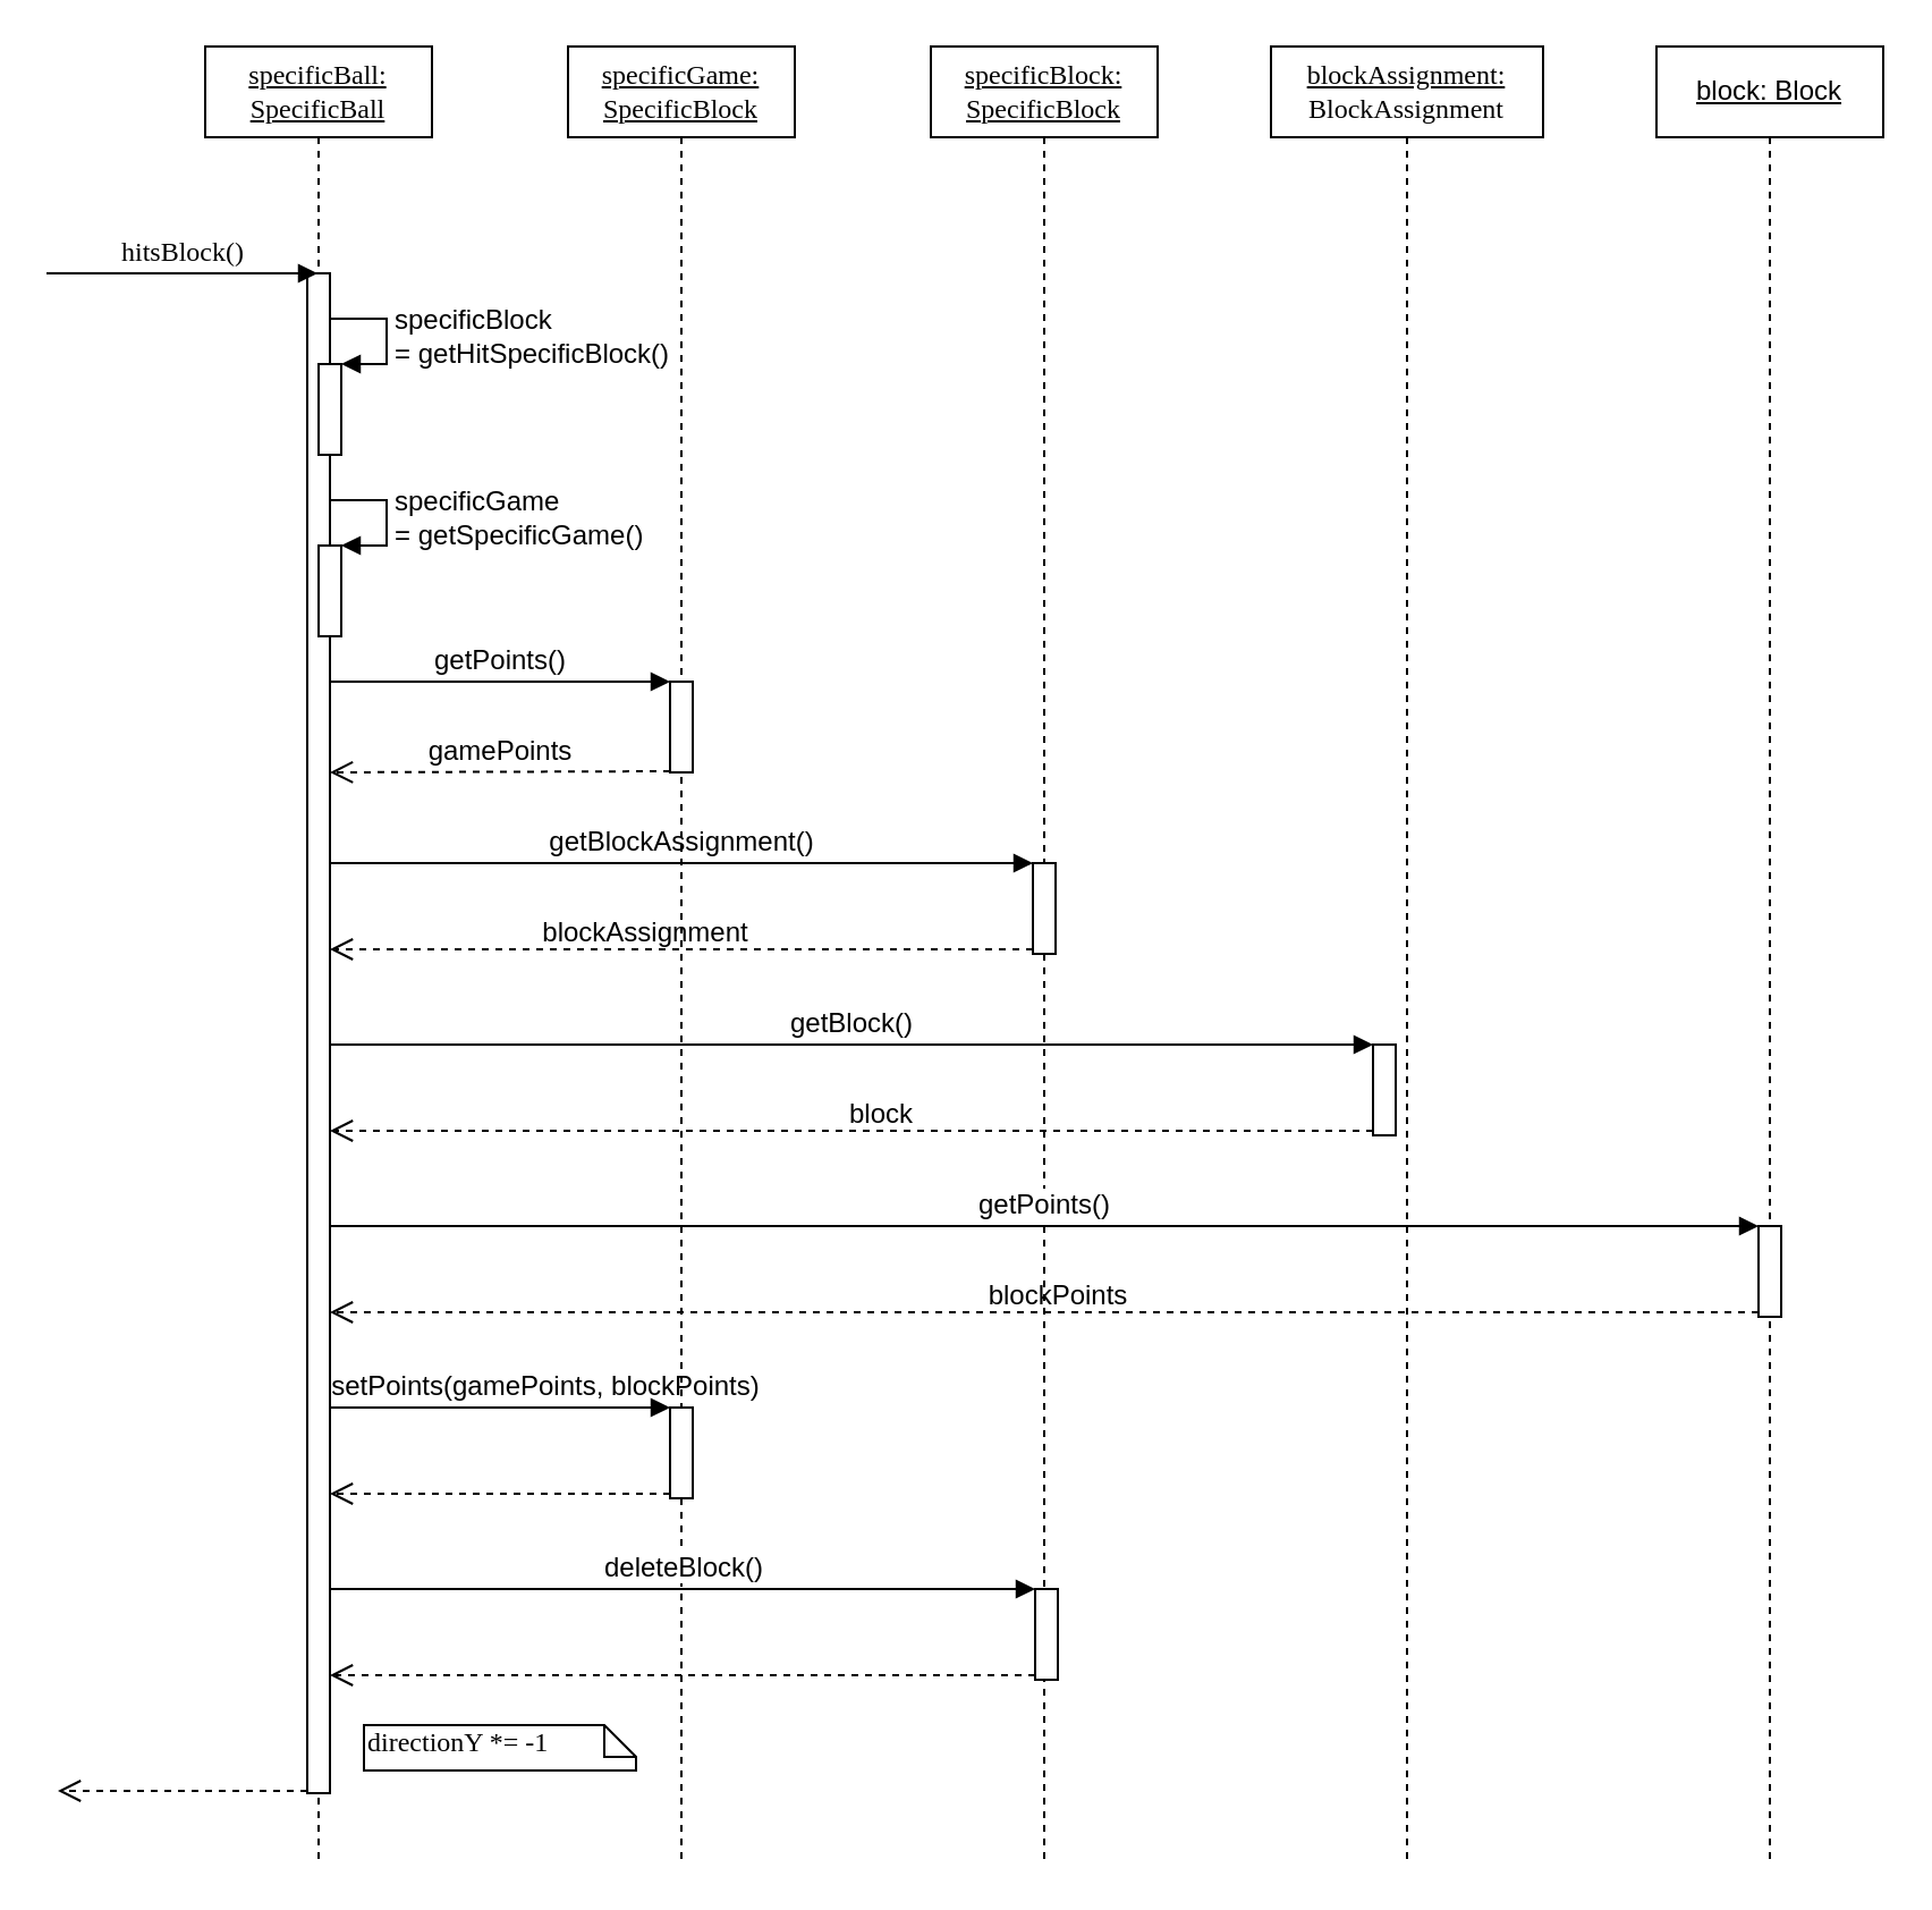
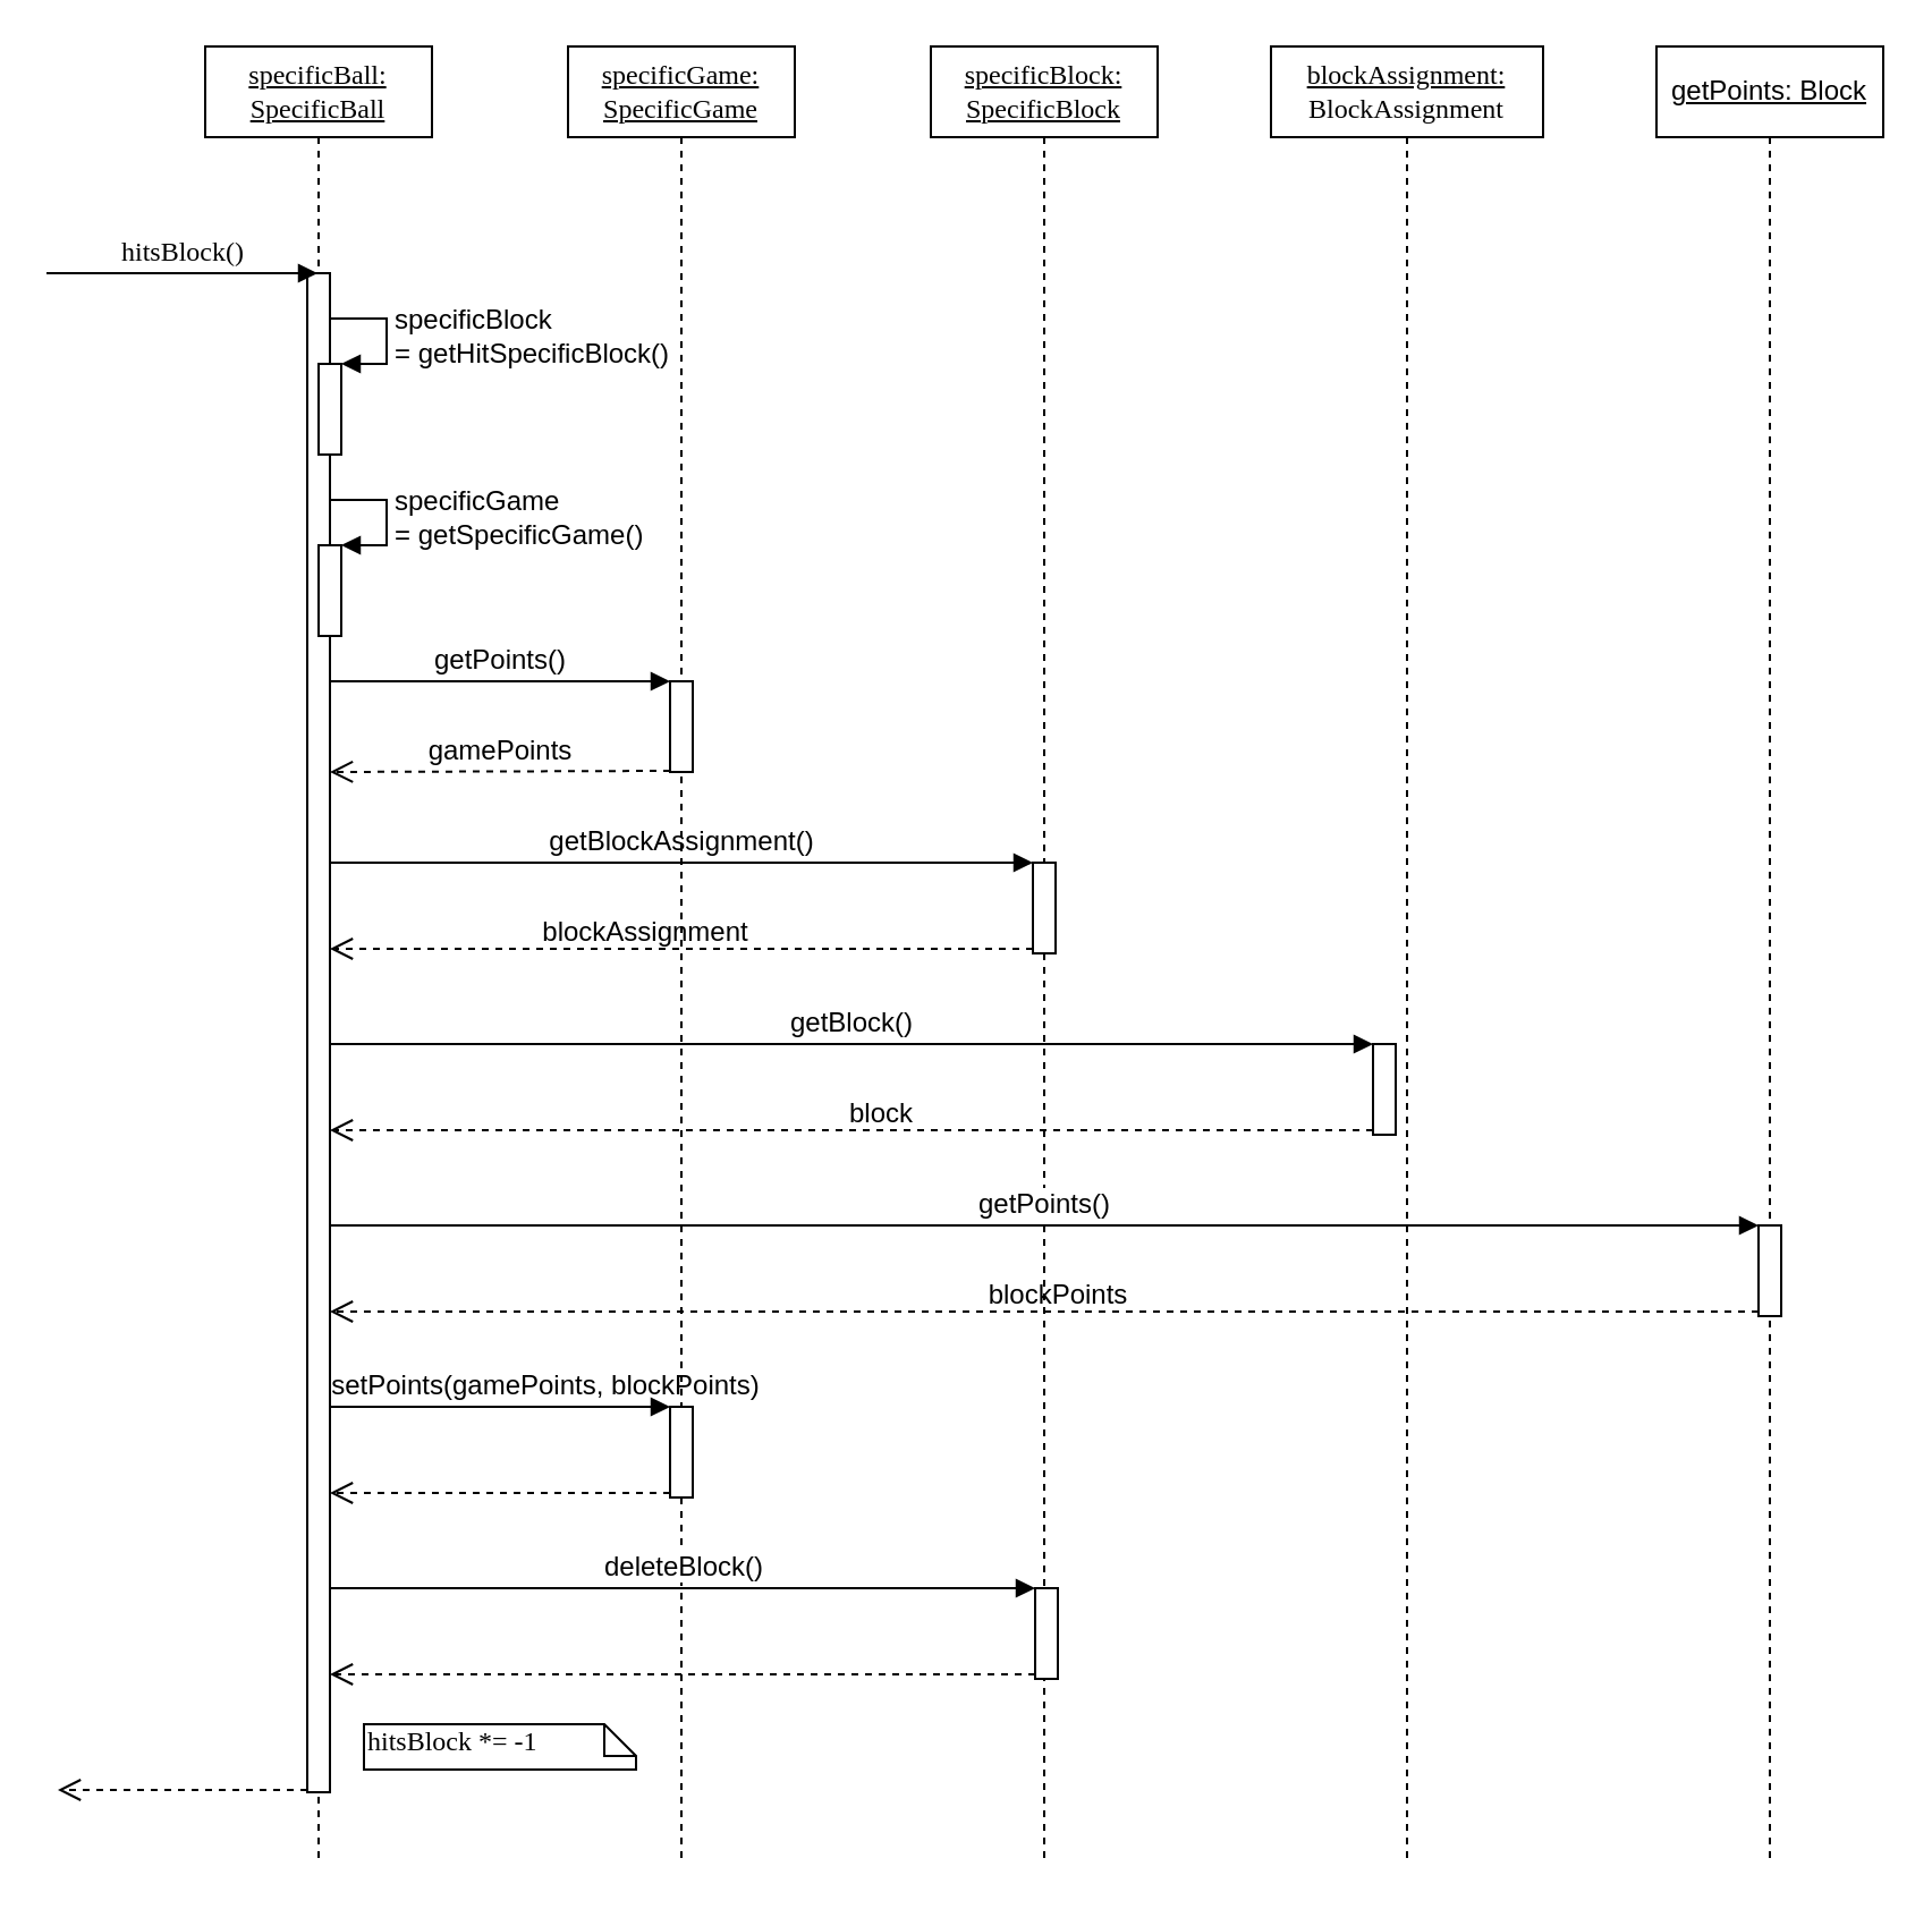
  <mxCell id="0" />
  <mxCell id="1" parent="0" />
  <mxCell id="2" value="&lt;u&gt;specificBlock: SpecificBlock&lt;/u&gt;" style="shape=umlLifeline;perimeter=lifelinePerimeter;whiteSpace=wrap;html=1;container=1;collapsible=0;recursiveResize=0;outlineConnect=0;rounded=0;shadow=0;comic=0;labelBackgroundColor=none;strokeColor=#000000;strokeWidth=1;fillColor=#FFFFFF;fontFamily=Verdana;fontSize=12;fontColor=#000000;align=center;" parent="1" vertex="1"><mxGeometry x="410" y="20" width="100" height="800" as="geometry" /></mxCell>
  <mxCell id="3" value="" style="html=1;points=[];perimeter=orthogonalPerimeter;" vertex="1" parent="2"><mxGeometry x="45" y="360" width="10" height="40" as="geometry" /></mxCell>
  <mxCell id="4" value="&lt;u&gt;blockAssignment:&lt;br&gt;&lt;/u&gt;BlockAssignment&lt;br&gt;" style="shape=umlLifeline;perimeter=lifelinePerimeter;whiteSpace=wrap;html=1;container=1;collapsible=0;recursiveResize=0;outlineConnect=0;rounded=0;shadow=0;comic=0;labelBackgroundColor=none;strokeColor=#000000;strokeWidth=1;fillColor=#FFFFFF;fontFamily=Verdana;fontSize=12;fontColor=#000000;align=center;" parent="1" vertex="1"><mxGeometry x="560" y="20" width="120" height="800" as="geometry" /></mxCell>
  <mxCell id="5" value="" style="html=1;points=[];perimeter=orthogonalPerimeter;" vertex="1" parent="4"><mxGeometry x="45" y="440" width="10" height="40" as="geometry" /></mxCell>
  <mxCell id="6" value="&lt;font style=&quot;font-size: 12px&quot;&gt;getBlock()&lt;/font&gt;" style="html=1;verticalAlign=bottom;endArrow=block;entryX=0;entryY=0;" edge="1" target="5" parent="4"><mxGeometry relative="1" as="geometry"><mxPoint x="-415" y="440" as="sourcePoint" /></mxGeometry></mxCell>
  <mxCell id="7" value="" style="html=1;verticalAlign=bottom;endArrow=open;dashed=1;endSize=8;exitX=0;exitY=0.95;" edge="1" source="5" parent="4"><mxGeometry relative="1" as="geometry"><mxPoint x="-415" y="478" as="targetPoint" /></mxGeometry></mxCell>
  <mxCell id="8" value="&lt;font style=&quot;font-size: 12px&quot;&gt;block&lt;/font&gt;" style="text;html=1;resizable=0;points=[];align=center;verticalAlign=middle;labelBackgroundColor=none;" vertex="1" connectable="0" parent="7"><mxGeometry x="-0.052" y="-8" relative="1" as="geometry"><mxPoint as="offset" /></mxGeometry></mxCell>
  <mxCell id="9" value="&lt;u&gt;specificBall: SpecificBall&lt;/u&gt;" style="shape=umlLifeline;perimeter=lifelinePerimeter;whiteSpace=wrap;html=1;container=1;collapsible=0;recursiveResize=0;outlineConnect=0;rounded=0;shadow=0;comic=0;labelBackgroundColor=none;strokeColor=#000000;strokeWidth=1;fillColor=#FFFFFF;fontFamily=Verdana;fontSize=12;fontColor=#000000;align=center;" parent="1" vertex="1"><mxGeometry x="90" y="20" width="100" height="800" as="geometry" /></mxCell>
  <mxCell id="10" value="" style="html=1;points=[];perimeter=orthogonalPerimeter;rounded=0;shadow=0;comic=0;labelBackgroundColor=none;strokeColor=#000000;strokeWidth=1;fillColor=#FFFFFF;fontFamily=Verdana;fontSize=12;fontColor=#000000;align=center;" parent="9" vertex="1"><mxGeometry x="45" y="100" width="10" height="670" as="geometry" /></mxCell>
  <mxCell id="11" value="" style="html=1;points=[];perimeter=orthogonalPerimeter;" vertex="1" parent="9"><mxGeometry x="50" y="140" width="10" height="40" as="geometry" /></mxCell>
  <mxCell id="12" value="&lt;font style=&quot;font-size: 12px&quot;&gt;specificBlock&lt;br&gt;= getHitSpecificBlock()&lt;/font&gt;" style="edgeStyle=orthogonalEdgeStyle;html=1;align=left;spacingLeft=2;endArrow=block;rounded=0;entryX=1;entryY=0;" edge="1" target="11" parent="9"><mxGeometry relative="1" as="geometry"><mxPoint x="55" y="120" as="sourcePoint" /><Array as="points"><mxPoint x="80" y="120" /></Array></mxGeometry></mxCell>
  <mxCell id="13" value="" style="html=1;points=[];perimeter=orthogonalPerimeter;" vertex="1" parent="9"><mxGeometry x="50" y="220" width="10" height="40" as="geometry" /></mxCell>
  <mxCell id="14" value="&lt;font style=&quot;font-size: 12px&quot;&gt;specificGame&lt;br&gt;= getSpecificGame()&lt;/font&gt;" style="edgeStyle=orthogonalEdgeStyle;html=1;align=left;spacingLeft=2;endArrow=block;rounded=0;entryX=1;entryY=0;" edge="1" target="13" parent="9"><mxGeometry relative="1" as="geometry"><mxPoint x="55" y="200" as="sourcePoint" /><Array as="points"><mxPoint x="80" y="200" /></Array></mxGeometry></mxCell>
  <mxCell id="15" value="" style="html=1;verticalAlign=bottom;endArrow=open;dashed=1;endSize=8;labelBackgroundColor=none;fontFamily=Verdana;fontSize=12;edgeStyle=elbowEdgeStyle;elbow=vertical;" parent="1" edge="1"><mxGeometry relative="1" as="geometry"><mxPoint x="25" y="789.5" as="targetPoint" /><Array as="points" /><mxPoint x="135" y="789" as="sourcePoint" /></mxGeometry></mxCell>
- <mxCell id="16" value="directionY *= -1" style="shape=note;whiteSpace=wrap;html=1;size=14;verticalAlign=top;align=left;spacingTop=-6;rounded=0;shadow=0;comic=0;labelBackgroundColor=none;strokeColor=#000000;strokeWidth=1;fillColor=#FFFFFF;fontFamily=Verdana;fontSize=12;fontColor=#000000;" parent="1" vertex="1"><mxGeometry x="160" y="760" width="120" height="20" as="geometry" /></mxCell>
+ <mxCell id="16" value="hitsBlock *= -1" style="shape=note;whiteSpace=wrap;html=1;size=14;verticalAlign=top;align=left;spacingTop=-6;rounded=0;shadow=0;comic=0;labelBackgroundColor=none;strokeColor=#000000;strokeWidth=1;fillColor=#FFFFFF;fontFamily=Verdana;fontSize=12;fontColor=#000000;" parent="1" vertex="1"><mxGeometry x="160" y="760" width="120" height="20" as="geometry" /></mxCell>
  <mxCell id="17" value="hitsBlock()" style="html=1;verticalAlign=bottom;endArrow=block;labelBackgroundColor=none;fontFamily=Verdana;fontSize=12;edgeStyle=elbowEdgeStyle;elbow=vertical;" edge="1" parent="1" target="9"><mxGeometry relative="1" as="geometry"><mxPoint x="20" y="120" as="sourcePoint" /><mxPoint x="130" y="120" as="targetPoint" /></mxGeometry></mxCell>
  <mxCell id="18" value="&lt;font style=&quot;font-size: 12px&quot;&gt;getBlockAssignment()&lt;/font&gt;" style="html=1;verticalAlign=bottom;endArrow=block;entryX=0;entryY=0;" edge="1" target="3" parent="1"><mxGeometry relative="1" as="geometry"><mxPoint x="145" y="380" as="sourcePoint" /></mxGeometry></mxCell>
  <mxCell id="19" value="" style="html=1;verticalAlign=bottom;endArrow=open;dashed=1;endSize=8;exitX=0;exitY=0.95;" edge="1" source="3" parent="1"><mxGeometry relative="1" as="geometry"><mxPoint x="145" y="418" as="targetPoint" /></mxGeometry></mxCell>
  <mxCell id="20" value="&lt;font style=&quot;font-size: 12px&quot;&gt;blockAssignment&lt;/font&gt;" style="text;html=1;resizable=0;points=[];align=center;verticalAlign=middle;labelBackgroundColor=none;" vertex="1" connectable="0" parent="19"><mxGeometry x="0.11" y="-8" relative="1" as="geometry"><mxPoint as="offset" /></mxGeometry></mxCell>
- <mxCell id="21" value="&lt;u&gt;block: Block&lt;/u&gt;" style="shape=umlLifeline;perimeter=lifelinePerimeter;whiteSpace=wrap;html=1;container=1;collapsible=0;recursiveResize=0;outlineConnect=0;" vertex="1" parent="1"><mxGeometry x="730" y="20" width="100" height="800" as="geometry" /></mxCell>
+ <mxCell id="21" value="&lt;u&gt;getPoints: Block&lt;/u&gt;" style="shape=umlLifeline;perimeter=lifelinePerimeter;whiteSpace=wrap;html=1;container=1;collapsible=0;recursiveResize=0;outlineConnect=0;" vertex="1" parent="1"><mxGeometry x="730" y="20" width="100" height="800" as="geometry" /></mxCell>
  <mxCell id="22" value="" style="html=1;points=[];perimeter=orthogonalPerimeter;rounded=0;" vertex="1" parent="21"><mxGeometry x="45" y="520" width="10" height="40" as="geometry" /></mxCell>
  <mxCell id="23" value="&lt;font style=&quot;font-size: 12px&quot;&gt;getPoints()&lt;/font&gt;" style="html=1;verticalAlign=bottom;endArrow=block;entryX=0;entryY=0;" edge="1" target="22" parent="21"><mxGeometry relative="1" as="geometry"><mxPoint x="-585" y="520" as="sourcePoint" /></mxGeometry></mxCell>
  <mxCell id="24" value="" style="html=1;verticalAlign=bottom;endArrow=open;dashed=1;endSize=8;exitX=0;exitY=0.95;" edge="1" source="22" parent="21"><mxGeometry relative="1" as="geometry"><mxPoint x="-585" y="558" as="targetPoint" /></mxGeometry></mxCell>
  <mxCell id="25" value="&lt;font style=&quot;font-size: 12px&quot;&gt;blockPoints&lt;/font&gt;" style="text;html=1;resizable=0;points=[];align=center;verticalAlign=middle;labelBackgroundColor=none;" vertex="1" connectable="0" parent="24"><mxGeometry x="0.044" y="-6" relative="1" as="geometry"><mxPoint x="19" y="-2" as="offset" /></mxGeometry></mxCell>
- <mxCell id="26" value="&lt;u&gt;specificGame: SpecificBlock&lt;/u&gt;" style="shape=umlLifeline;perimeter=lifelinePerimeter;whiteSpace=wrap;html=1;container=1;collapsible=0;recursiveResize=0;outlineConnect=0;rounded=0;shadow=0;comic=0;labelBackgroundColor=none;strokeColor=#000000;strokeWidth=1;fillColor=#FFFFFF;fontFamily=Verdana;fontSize=12;fontColor=#000000;align=center;" vertex="1" parent="1"><mxGeometry x="250" y="20" width="100" height="800" as="geometry" /></mxCell>
+ <mxCell id="26" value="&lt;u&gt;specificGame: SpecificGame&lt;/u&gt;" style="shape=umlLifeline;perimeter=lifelinePerimeter;whiteSpace=wrap;html=1;container=1;collapsible=0;recursiveResize=0;outlineConnect=0;rounded=0;shadow=0;comic=0;labelBackgroundColor=none;strokeColor=#000000;strokeWidth=1;fillColor=#FFFFFF;fontFamily=Verdana;fontSize=12;fontColor=#000000;align=center;" vertex="1" parent="1"><mxGeometry x="250" y="20" width="100" height="800" as="geometry" /></mxCell>
  <mxCell id="27" value="" style="html=1;points=[];perimeter=orthogonalPerimeter;rounded=0;" vertex="1" parent="26"><mxGeometry x="45" y="280" width="10" height="40" as="geometry" /></mxCell>
  <mxCell id="28" value="&lt;font style=&quot;font-size: 12px&quot;&gt;getPoints()&lt;/font&gt;" style="html=1;verticalAlign=bottom;endArrow=block;entryX=0;entryY=0;" edge="1" target="27" parent="26"><mxGeometry relative="1" as="geometry"><mxPoint x="-105" y="280" as="sourcePoint" /></mxGeometry></mxCell>
  <mxCell id="29" value="" style="html=1;points=[];perimeter=orthogonalPerimeter;rounded=0;" vertex="1" parent="1"><mxGeometry x="295" y="620" width="10" height="40" as="geometry" /></mxCell>
  <mxCell id="30" value="&lt;font style=&quot;font-size: 12px&quot;&gt;setPoints(gamePoints, blockPoints)&lt;/font&gt;" style="html=1;verticalAlign=bottom;endArrow=block;entryX=0;entryY=0;labelBackgroundColor=none;" edge="1" target="29" parent="1"><mxGeometry x="0.267" relative="1" as="geometry"><mxPoint x="145" y="620" as="sourcePoint" /><mxPoint as="offset" /></mxGeometry></mxCell>
  <mxCell id="31" value="" style="html=1;verticalAlign=bottom;endArrow=open;dashed=1;endSize=8;exitX=0;exitY=0.95;" edge="1" source="29" parent="1"><mxGeometry relative="1" as="geometry"><mxPoint x="145" y="658" as="targetPoint" /></mxGeometry></mxCell>
  <mxCell id="32" value="" style="html=1;points=[];perimeter=orthogonalPerimeter;rounded=0;" vertex="1" parent="1"><mxGeometry x="456" y="700" width="10" height="40" as="geometry" /></mxCell>
  <mxCell id="33" value="&lt;font style=&quot;font-size: 12px&quot;&gt;deleteBlock()&lt;/font&gt;" style="html=1;verticalAlign=bottom;endArrow=block;entryX=0;entryY=0;" edge="1" target="32" parent="1"><mxGeometry relative="1" as="geometry"><mxPoint x="145" y="700" as="sourcePoint" /></mxGeometry></mxCell>
  <mxCell id="34" value="" style="html=1;verticalAlign=bottom;endArrow=open;dashed=1;endSize=8;exitX=0;exitY=0.95;" edge="1" source="32" parent="1"><mxGeometry relative="1" as="geometry"><mxPoint x="145" y="738" as="targetPoint" /></mxGeometry></mxCell>
  <mxCell id="35" value="&lt;font style=&quot;font-size: 12px&quot;&gt;gamePoints&lt;/font&gt;" style="html=1;verticalAlign=bottom;endArrow=open;dashed=1;endSize=8;" edge="1" parent="1"><mxGeometry relative="1" as="geometry"><mxPoint x="295" y="339.5" as="sourcePoint" /><mxPoint x="145" y="340" as="targetPoint" /></mxGeometry></mxCell>
